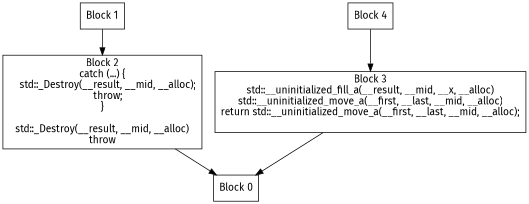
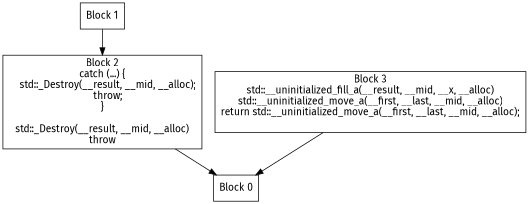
  digraph {
    fontname="Fira Sans"
    node [shape=box fontname="Fira Sans"]
    edge [fontname="Fira Sans"]
    n1 [label="Block 0\n"]
    n2 [label="Block 1\n"]
    n3 [label="Block 2\ncatch (...) {\n    std::_Destroy(__result, __mid, __alloc);\n    throw;\n}\n\nstd::_Destroy(__result, __mid, __alloc)\nthrow\n"]
    n4 [label="Block 3\nstd::__uninitialized_fill_a(__result, __mid, __x, __alloc)\nstd::__uninitialized_move_a(__first, __last, __mid, __alloc)\nreturn std::__uninitialized_move_a(__first, __last, __mid, __alloc);\n\n"]
-   n5 [label="Block 4\n"]
    n2 -> n3
    n3 -> n1
    n4 -> n1
-   n5 -> n4
  }
